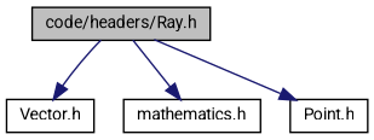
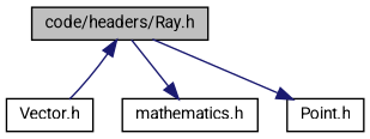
  digraph {
    fontname=Roboto
    node [color=black fillcolor=white fontname=Roboto fontsize=10 shape=record style=filled]
    edge [color=midnightblue fontname=Roboto fontsize=10 labelfontname=Helvetica labelfontsize=10 style=solid]
    n1 [fillcolor=grey75 fontcolor=black height=0.2 label="code/headers/Ray.h" width=0.4]
    n2 [height=0.2 label="Vector.h" width=0.4]
    n3 [height=0.2 label="mathematics.h" width=0.4]
    n4 [height=0.2 label="Point.h" width=0.4]
-   n1 -> n2
+   n2 -> n1
    n1 -> n3
    n1 -> n4
  }
